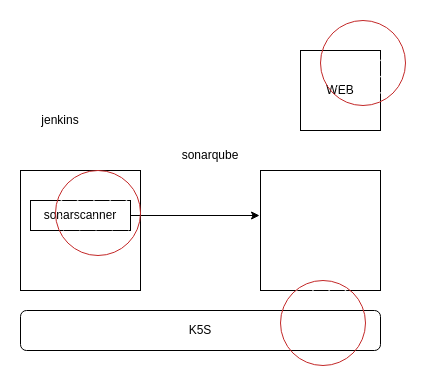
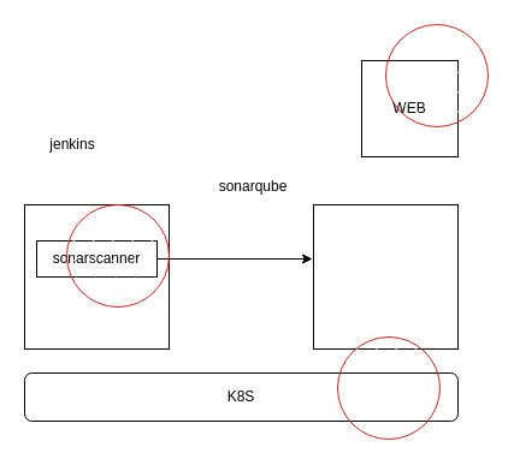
  <mxCell id="0" />
  <mxCell id="1" parent="0" />
  <mxCell id="2" value="" style="whiteSpace=wrap;html=1;aspect=fixed;" vertex="1" parent="1"><mxGeometry x="20" y="170" width="120" height="120" as="geometry" /></mxCell>
  <mxCell id="3" style="edgeStyle=orthogonalEdgeStyle;rounded=0;orthogonalLoop=1;jettySize=auto;html=1;entryX=-0.008;entryY=0.375;entryDx=0;entryDy=0;entryPerimeter=0;" edge="1" parent="1" source="4" target="6"><mxGeometry relative="1" as="geometry" /></mxCell>
  <mxCell id="4" value="sonarscanner" style="rounded=0;whiteSpace=wrap;html=1;" vertex="1" parent="1"><mxGeometry x="30" y="200" width="100" height="30" as="geometry" /></mxCell>
  <mxCell id="5" value="jenkins" style="text;html=1;strokeColor=none;fillColor=none;align=center;verticalAlign=middle;whiteSpace=wrap;rounded=0;" vertex="1" parent="1"><mxGeometry x="30" y="105" width="60" height="30" as="geometry" /></mxCell>
  <mxCell id="6" value="" style="whiteSpace=wrap;html=1;aspect=fixed;" vertex="1" parent="1"><mxGeometry x="260" y="170" width="120" height="120" as="geometry" /></mxCell>
  <mxCell id="7" value="sonarqube" style="text;html=1;strokeColor=none;fillColor=none;align=center;verticalAlign=middle;whiteSpace=wrap;rounded=0;" vertex="1" parent="1"><mxGeometry x="180" y="140" width="60" height="30" as="geometry" /></mxCell>
- <mxCell id="8" value="K5S" style="rounded=1;whiteSpace=wrap;html=1;" vertex="1" parent="1"><mxGeometry x="20" y="310" width="360" height="40" as="geometry" /></mxCell>
+ <mxCell id="8" value="K8S" style="rounded=1;whiteSpace=wrap;html=1;" vertex="1" parent="1"><mxGeometry x="20" y="310" width="360" height="40" as="geometry" /></mxCell>
  <mxCell id="9" value="" style="ellipse;whiteSpace=wrap;html=1;aspect=fixed;labelBorderColor=default;strokeColor=#c32828;fillStyle=dashed;" vertex="1" parent="1"><mxGeometry x="280" y="280" width="85" height="85" as="geometry" /></mxCell>
  <mxCell id="10" value="" style="ellipse;whiteSpace=wrap;html=1;aspect=fixed;labelBorderColor=default;strokeColor=#c32828;fillStyle=dashed;" vertex="1" parent="1"><mxGeometry x="55" y="170" width="85" height="85" as="geometry" /></mxCell>
  <mxCell id="11" value="WEB" style="whiteSpace=wrap;html=1;aspect=fixed;" vertex="1" parent="1"><mxGeometry x="300" y="50" width="80" height="80" as="geometry" /></mxCell>
  <mxCell id="12" value="" style="ellipse;whiteSpace=wrap;html=1;aspect=fixed;labelBorderColor=default;strokeColor=#c32828;fillStyle=dashed;" vertex="1" parent="1"><mxGeometry x="320" y="20" width="85" height="85" as="geometry" /></mxCell>
